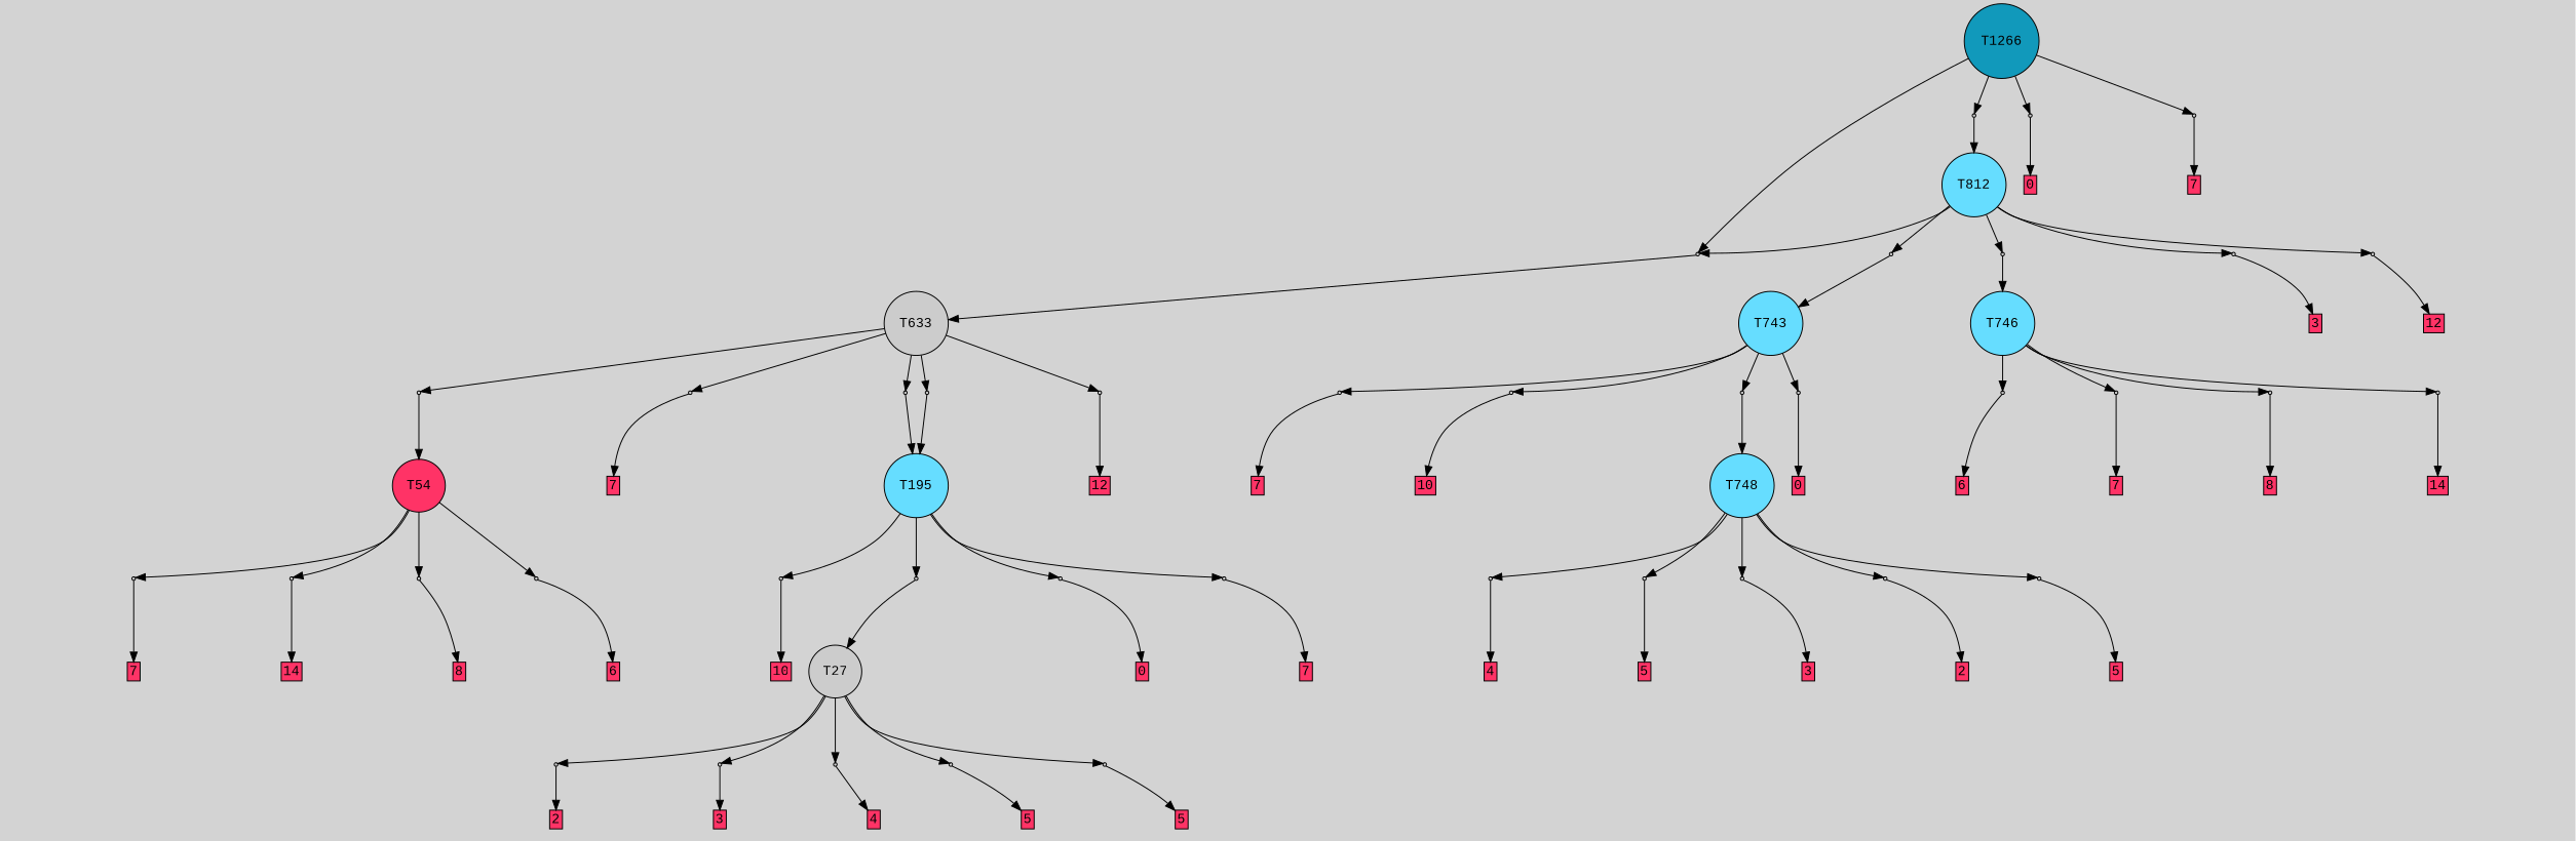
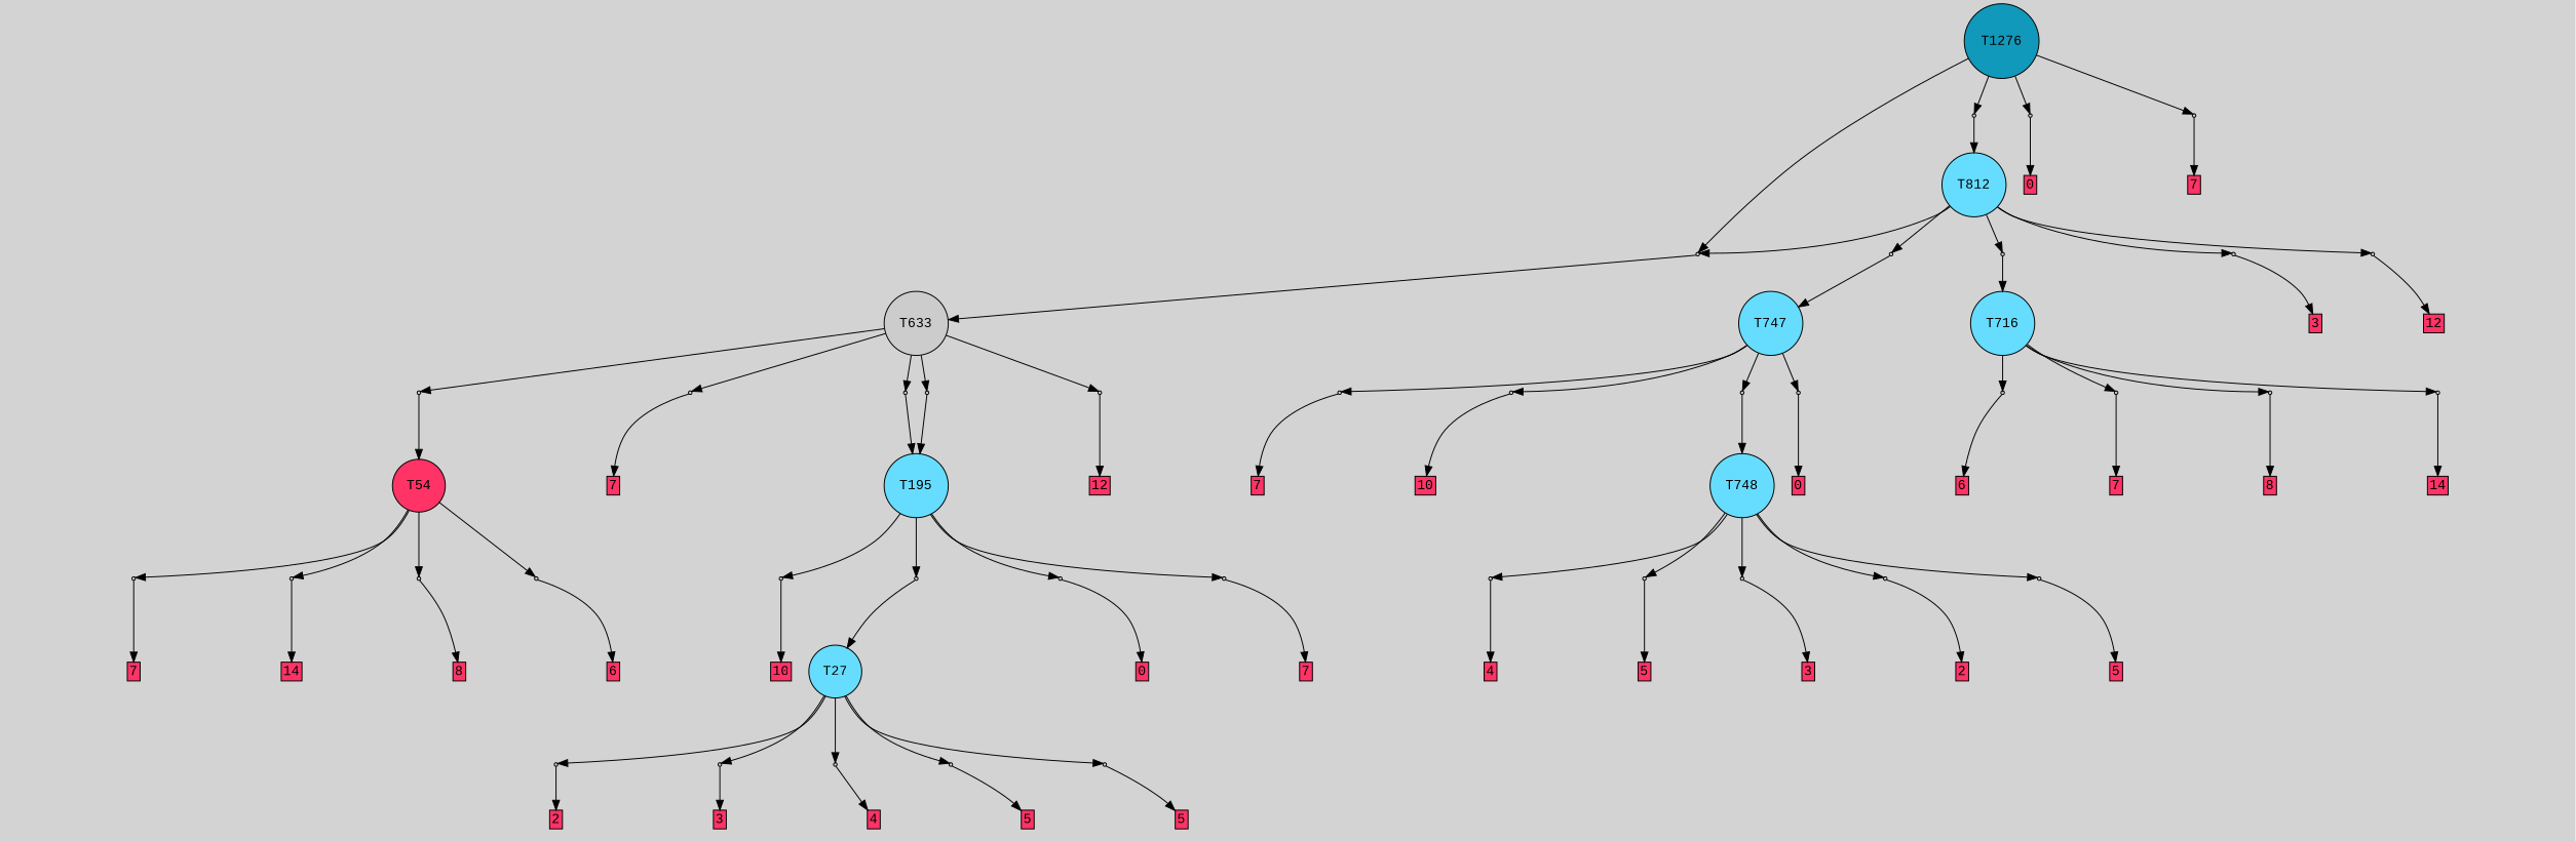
  digraph {
    bgcolor=lightgray
    fontname="Liberation Mono"
    node [fillcolor="#cccccc" fontname="Liberation Mono" shape=box style=filled]
    edge [fontname="Liberation Mono"]
-   T1276 [fillcolor="#1199bb" shape=circle label=T1266]
+   T1276 [fillcolor="#1199bb" shape=circle]
    P23503 [shape=point]
    P23504 [shape=point]
    P23505 [shape=point]
    P23506 [shape=point]
-   T27 [shape=circle]
+   T27 [fillcolor="#66ddff" shape=circle]
    P23468 [shape=point]
    P23469 [shape=point]
    P23470 [shape=point]
    P23471 [shape=point]
    P23472 [shape=point]
    n12 [label="7|0&2|5#0|4&#92;n" style=invis fillcolor=""]
    n13 [fillcolor="#ff3366" height=0 label=2 margin=0.03 width=0]
    n14 [label="11|0&2|5#2|1&#92;n" style=invis fillcolor=""]
    n15 [fillcolor="#ff3366" height=0 label=3 margin=0.03 width=0]
    n16 [label="1|0&2|5#2|1&#92;n" style=invis fillcolor=""]
    n17 [fillcolor="#ff3366" height=0 label=4 margin=0.03 width=0]
    n18 [label="8|0&0|3#1|4&#92;n" style=invis fillcolor=""]
    n19 [fillcolor="#ff3366" height=0 label=5 margin=0.03 width=0]
    n20 [label="4|0&0|3#2|7&#92;n" style=invis fillcolor=""]
    n21 [fillcolor="#ff3366" height=0 label=5 margin=0.03 width=0]
    T54 [fillcolor="#ff3366" shape=circle]
    P23473 [shape=point]
    P23474 [shape=point]
    P23475 [shape=point]
    P23476 [shape=point]
    n27 [label="9|0&0|1#2|0&#92;n" style=invis fillcolor=""]
    n28 [fillcolor="#ff3366" height=0 label=6 margin=0.03 width=0]
    n29 [label="3|0&0|7#0|1&#92;n" style=invis fillcolor=""]
    n30 [fillcolor="#ff3366" height=0 label=7 margin=0.03 width=0]
    n31 [label="3|6&0|0#0|4&#92;n6|5&0|6#0|3&#92;n0|7&2|0#0|3&#92;n0|4&0|7#2|7&#92;n5|1&0|4#0|3&#92;n8|3&0|1#0|7&#92;n3|0&0|3#0|5&#92;n" style=invis fillcolor=""]
    n32 [fillcolor="#ff3366" height=0 label=14 margin=0.03 width=0]
    n33 [label="10|0&2|0#1|0&#92;n" style=invis fillcolor=""]
    n34 [fillcolor="#ff3366" height=0 label=8 margin=0.03 width=0]
    T195 [fillcolor="#66ddff" shape=circle]
    P23477 [shape=point]
    P23478 [shape=point]
    P23479 [shape=point]
    P23480 [shape=point]
    n40 [label="3|0&0|7#0|1&#92;n7|7&0|0#0|4&#92;n11|0&0|7#1|6&#92;n" style=invis fillcolor=""]
    n41 [fillcolor="#ff3366" height=0 label=7 margin=0.03 width=0]
    n42 [label="10|0&2|6#1|6&#92;n" style=invis fillcolor=""]
    n43 [fillcolor="#ff3366" height=0 label=10 margin=0.03 width=0]
    n44 [label="9|0&2|0#0|1&#92;n" style=invis fillcolor=""]
    n45 [label="7|4&2|7#0|4&#92;n10|0&0|4#1|2&#92;n" style=invis fillcolor=""]
    n46 [fillcolor="#ff3366" height=0 label=0 margin=0.03 width=0]
    T633 [shape=circle]
    P23481 [shape=point]
    P23482 [shape=point]
    P23483 [shape=point]
    P23484 [shape=point]
    P23485 [shape=point]
    n53 [label="5|7&2|4#0|7&#92;n3|0&2|6#0|7&#92;n" style=invis fillcolor=""]
    n54 [fillcolor="#ff3366" height=0 label=7 margin=0.03 width=0]
    n55 [label="3|0&2|3#0|3&#92;n" style=invis fillcolor=""]
    n56 [label="6|6&0|0#1|5&#92;n8|0&0|6#2|4&#92;n" style=invis fillcolor=""]
    n57 [fillcolor="#ff3366" height=0 label=12 margin=0.03 width=0]
    n58 [label="9|0&2|0#0|1&#92;n" style=invis fillcolor=""]
    n59 [label="3|0&2|3#0|3&#92;n" style=invis fillcolor=""]
-   T746 [fillcolor="#66ddff" shape=circle]
+   T746 [fillcolor="#66ddff" shape=circle label=T716]
    P23489 [shape=point]
    P23491 [shape=point]
    P23492 [shape=point]
    P23495 [shape=point]
    n65 [label="3|6&0|0#0|4&#92;n6|5&0|6#0|3&#92;n0|7&2|0#0|3&#92;n0|4&0|7#2|7&#92;n5|1&0|4#0|3&#92;n8|3&0|1#0|7&#92;n3|0&0|3#0|5&#92;n" style=invis fillcolor=""]
    n66 [fillcolor="#ff3366" height=0 label=14 margin=0.03 width=0]
    n67 [label="9|0&0|1#2|0&#92;n" style=invis fillcolor=""]
    n68 [fillcolor="#ff3366" height=0 label=6 margin=0.03 width=0]
    n69 [label="3|0&0|7#0|1&#92;n" style=invis fillcolor=""]
    n70 [fillcolor="#ff3366" height=0 label=7 margin=0.03 width=0]
    n71 [label="10|0&2|0#1|0&#92;n" style=invis fillcolor=""]
    n72 [fillcolor="#ff3366" height=0 label=8 margin=0.03 width=0]
-   T747 [fillcolor="#66ddff" shape=circle label=T743]
+   T747 [fillcolor="#66ddff" shape=circle]
    P23493 [shape=point]
    P23494 [shape=point]
    P23496 [shape=point]
    P23497 [shape=point]
    n78 [label="7|4&2|7#0|4&#92;n10|0&0|4#1|2&#92;n" style=invis fillcolor=""]
    n79 [fillcolor="#ff3366" height=0 label=0 margin=0.03 width=0]
    n80 [label="3|0&0|7#0|1&#92;n7|7&0|0#0|4&#92;n11|0&0|7#1|6&#92;n" style=invis fillcolor=""]
    n81 [fillcolor="#ff3366" height=0 label=7 margin=0.03 width=0]
    n82 [label="10|0&2|6#1|6&#92;n" style=invis fillcolor=""]
    n83 [fillcolor="#ff3366" height=0 label=10 margin=0.03 width=0]
    T748 [fillcolor="#66ddff" shape=circle]
    n85 [label="9|0&2|0#0|1&#92;n" style=invis fillcolor=""]
    P23486 [shape=point]
    P23487 [shape=point]
    P23488 [shape=point]
    P23490 [shape=point]
    P23498 [shape=point]
    n91 [label="11|0&2|5#2|1&#92;n" style=invis fillcolor=""]
    n92 [fillcolor="#ff3366" height=0 label=3 margin=0.03 width=0]
    n93 [label="7|0&2|5#0|4&#92;n" style=invis fillcolor=""]
    n94 [fillcolor="#ff3366" height=0 label=2 margin=0.03 width=0]
    n95 [label="8|0&0|3#1|4&#92;n" style=invis fillcolor=""]
    n96 [fillcolor="#ff3366" height=0 label=5 margin=0.03 width=0]
    n97 [label="1|0&2|5#2|1&#92;n" style=invis fillcolor=""]
    n98 [fillcolor="#ff3366" height=0 label=4 margin=0.03 width=0]
    n99 [label="4|0&0|3#2|7&#92;n" style=invis fillcolor=""]
    n100 [fillcolor="#ff3366" height=0 label=5 margin=0.03 width=0]
    T812 [fillcolor="#66ddff" shape=circle]
    P23499 [shape=point]
    P23500 [shape=point]
    P23501 [shape=point]
    P23502 [shape=point]
    I23499 [style=invis fillcolor=""]
    n107 [fillcolor="#ff3366" height=0 label=12 margin=0.03 width=0]
    n108 [label="1|3&0|2#0|1&#92;n3|0&2|3#0|3&#92;n" style=invis fillcolor=""]
    n109 [label="9|0&2|0#0|1&#92;n" style=invis fillcolor=""]
    n110 [label="11|0&2|5#2|1&#92;n" style=invis fillcolor=""]
    n111 [fillcolor="#ff3366" height=0 label=3 margin=0.03 width=0]
    n112 [label="3|0&2|6#0|7&#92;n" style=invis fillcolor=""]
    n113 [label="2|1&2|0#2|0&#92;n6|0&0|1#0|3&#92;n" style=invis fillcolor=""]
    n114 [label="7|4&2|7#0|4&#92;n10|0&0|4#1|2&#92;n" style=invis fillcolor=""]
    n115 [fillcolor="#ff3366" height=0 label=0 margin=0.03 width=0]
    n116 [label="3|7&2|6#2|5&#92;n9|0&0|7#1|2&#92;n" style=invis fillcolor=""]
    n117 [fillcolor="#ff3366" height=0 label=7 margin=0.03 width=0]
    subgraph sub_1 {
      rank=same
      T1276
    }
    T1276 -> P23503
    T1276 -> P23504
    T1276 -> P23505
    T1276 -> P23506
    P23503 -> T633
    P23503 -> n112 [style=invis]
    P23504 -> T812
    P23504 -> n113 [style=invis]
    P23505 -> n114 [style=invis]
    P23505 -> n115
    P23506 -> n116 [style=invis]
    P23506 -> n117
    T27 -> P23468
    T27 -> P23469
    T27 -> P23470
    T27 -> P23471
    T27 -> P23472
    P23468 -> n12 [style=invis]
    P23468 -> n13
    P23469 -> n14 [style=invis]
    P23469 -> n15
    P23470 -> n16 [style=invis]
    P23470 -> n17
    P23471 -> n18 [style=invis]
    P23471 -> n19
    P23472 -> n20 [style=invis]
    P23472 -> n21
    T54 -> P23473
    T54 -> P23474
    T54 -> P23475
    T54 -> P23476
    P23473 -> n27 [style=invis]
    P23473 -> n28
    P23474 -> n29 [style=invis]
    P23474 -> n30
    P23475 -> n31 [style=invis]
    P23475 -> n32
    P23476 -> n33 [style=invis]
    P23476 -> n34
    T195 -> P23477
    T195 -> P23478
    T195 -> P23479
    T195 -> P23480
    P23477 -> n40 [style=invis]
    P23477 -> n41
    P23478 -> n42 [style=invis]
    P23478 -> n43
    P23479 -> T27
    P23479 -> n44 [style=invis]
    P23480 -> n45 [style=invis]
    P23480 -> n46
    T633 -> P23481
    T633 -> P23482
    T633 -> P23483
    T633 -> P23484
    T633 -> P23485
    P23481 -> n53 [style=invis]
    P23481 -> n54
    P23482 -> T195
    P23482 -> n55 [style=invis]
    P23483 -> n56 [style=invis]
    P23483 -> n57
    P23484 -> T54
    P23484 -> n58 [style=invis]
    P23485 -> T195
    P23485 -> n59 [style=invis]
    T746 -> P23489
    T746 -> P23491
    T746 -> P23492
    T746 -> P23495
    P23489 -> n65 [style=invis]
    P23489 -> n66
    P23491 -> n67 [style=invis]
    P23491 -> n68
    P23492 -> n69 [style=invis]
    P23492 -> n70
    P23495 -> n71 [style=invis]
    P23495 -> n72
    T747 -> P23493
    T747 -> P23494
    T747 -> P23496
    T747 -> P23497
    P23493 -> n78 [style=invis]
    P23493 -> n79
    P23494 -> n80 [style=invis]
    P23494 -> n81
    P23496 -> n82 [style=invis]
    P23496 -> n83
    P23497 -> T748
    P23497 -> n85 [style=invis]
    T748 -> P23486
    T748 -> P23487
    T748 -> P23488
    T748 -> P23490
    T748 -> P23498
    P23486 -> n91 [style=invis]
    P23486 -> n92
    P23487 -> n93 [style=invis]
    P23487 -> n94
    P23488 -> n95 [style=invis]
    P23488 -> n96
    P23490 -> n97 [style=invis]
    P23490 -> n98
    P23498 -> n99 [style=invis]
    P23498 -> n100
    T812 -> P23503
    T812 -> P23499
    T812 -> P23500
    T812 -> P23501
    T812 -> P23502
    P23499 -> I23499 [style=invis]
    P23499 -> n107
    P23500 -> T747
    P23500 -> n108 [style=invis]
    P23501 -> T746
    P23501 -> n109 [style=invis]
    P23502 -> n110 [style=invis]
    P23502 -> n111
  }
